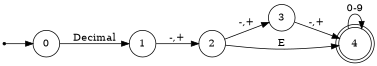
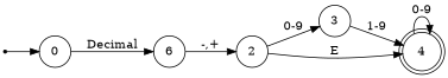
  digraph {
    rankdir=LR
    node [shape=circle]
    x [shape=point]
    0
-   1
+   1 [label=6]
    2
    3
    4 [shape=doublecircle]
    x -> 0
    0 -> 1 [label=Decimal]
    1 -> 2 [label="-,+"]
-   2 -> 3 [label="-,+"]
+   2 -> 3 [label="0-9"]
    2 -> 4 [label=E]
-   3 -> 4 [label="-,+"]
+   3 -> 4 [label="1-9"]
    4 -> 4 [label="0-9"]
  }
